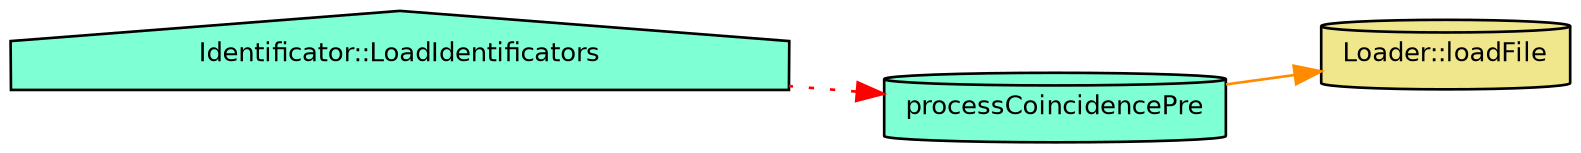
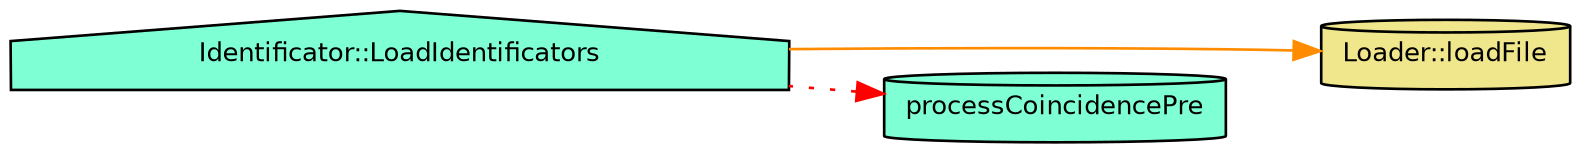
  digraph {
    rankdir=RL
    node [color=black fillcolor=aquamarine fontname=Helvetica fontsize=10 shape=cylinder style=filled]
    edge [dir=back fontname=Helvetica fontsize=10 labelfontname=Helvetica labelfontsize=10]
    n1 [fillcolor=khaki fontcolor=black height=0.2 label="Loader::loadFile" width=0.4]
    n2 [height=0.2 label="Identificator::LoadIdentificators" shape=house width=0.4]
    n3 [height=0.2 label=processCoincidencePre width=0.4]
-   n1 -> n3 [color=darkorange style=solid]
+   n1 -> n2 [color=darkorange style=solid]
    n3 -> n2 [color=red style=dotted]
  }
